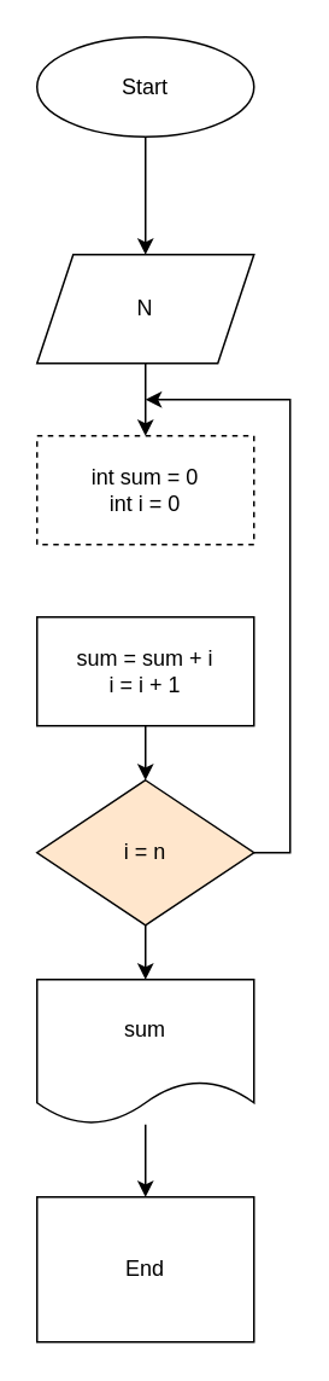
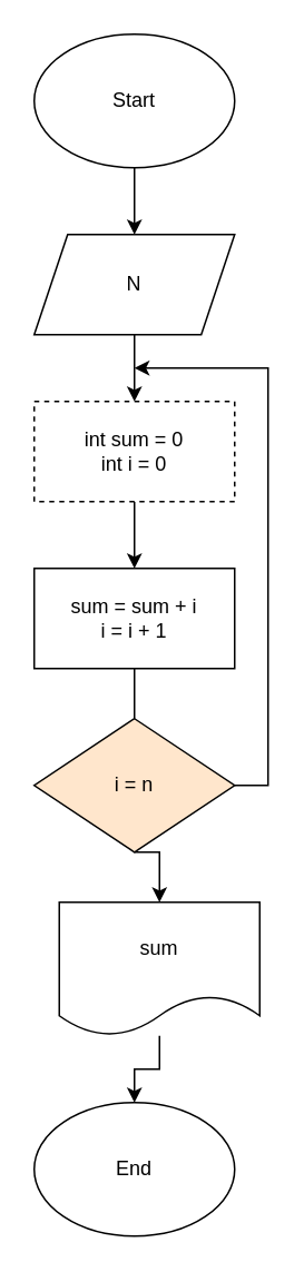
  <mxCell id="0" />
  <mxCell id="1" parent="0" />
  <mxCell id="2" style="edgeStyle=orthogonalEdgeStyle;rounded=0;orthogonalLoop=1;jettySize=auto;html=1;exitX=0.5;exitY=1;exitDx=0;exitDy=0;entryX=0.5;entryY=0;entryDx=0;entryDy=0;" edge="1" parent="1" source="3" target="5"><mxGeometry relative="1" as="geometry" /></mxCell>
- <mxCell id="3" value="Start" style="ellipse;whiteSpace=wrap;html=1;" vertex="1" parent="1"><mxGeometry x="20" y="20" width="120" height="55" as="geometry" /></mxCell>
+ <mxCell id="3" value="Start" style="ellipse;whiteSpace=wrap;html=1;" vertex="1" parent="1"><mxGeometry x="20" y="20" width="120" height="80" as="geometry" /></mxCell>
  <mxCell id="4" style="edgeStyle=orthogonalEdgeStyle;rounded=0;orthogonalLoop=1;jettySize=auto;html=1;exitX=0.5;exitY=1;exitDx=0;exitDy=0;entryX=0.5;entryY=0;entryDx=0;entryDy=0;" edge="1" parent="1" source="5" target="7"><mxGeometry relative="1" as="geometry" /></mxCell>
  <mxCell id="5" value="N" style="shape=parallelogram;perimeter=parallelogramPerimeter;whiteSpace=wrap;html=1;fixedSize=1;" vertex="1" parent="1"><mxGeometry x="20" y="140" width="120" height="60" as="geometry" /></mxCell>
+ <mxCell id="6" style="edgeStyle=orthogonalEdgeStyle;rounded=0;orthogonalLoop=1;jettySize=auto;html=1;exitX=0.5;exitY=1;exitDx=0;exitDy=0;entryX=0.5;entryY=0;entryDx=0;entryDy=0;" edge="1" parent="1" source="7" target="9"><mxGeometry relative="1" as="geometry" /></mxCell>
  <mxCell id="7" value="int sum = 0&lt;div&gt;int i = 0&lt;/div&gt;" style="rounded=0;whiteSpace=wrap;html=1;dashed=1;" vertex="1" parent="1"><mxGeometry x="20" y="240" width="120" height="60" as="geometry" /></mxCell>
- <mxCell id="8" style="edgeStyle=orthogonalEdgeStyle;rounded=0;orthogonalLoop=1;jettySize=auto;html=1;exitX=0.5;exitY=1;exitDx=0;exitDy=0;entryX=0.5;entryY=0;entryDx=0;entryDy=0;" edge="1" parent="1" source="9" target="12"><mxGeometry relative="1" as="geometry" /></mxCell>
+ <mxCell id="8" style="edgeStyle=orthogonalEdgeStyle;rounded=0;orthogonalLoop=1;jettySize=auto;html=1;exitX=0.5;exitY=1;exitDx=0;exitDy=0;entryX=0.5;entryY=0;entryDx=0;entryDy=0;endArrow=none;" edge="1" parent="1" source="9" target="12"><mxGeometry relative="1" as="geometry" /></mxCell>
  <mxCell id="9" value="sum = sum + i&lt;div&gt;i = i + 1&lt;/div&gt;" style="rounded=0;whiteSpace=wrap;html=1;" vertex="1" parent="1"><mxGeometry x="20" y="340" width="120" height="60" as="geometry" /></mxCell>
  <mxCell id="10" style="edgeStyle=orthogonalEdgeStyle;rounded=0;orthogonalLoop=1;jettySize=auto;html=1;exitX=1;exitY=0.5;exitDx=0;exitDy=0;" edge="1" parent="1" source="12"><mxGeometry relative="1" as="geometry"><mxPoint x="80" y="220" as="targetPoint" /><Array as="points"><mxPoint x="160" y="470" /><mxPoint x="160" y="220" /></Array></mxGeometry></mxCell>
  <mxCell id="11" style="edgeStyle=orthogonalEdgeStyle;rounded=0;orthogonalLoop=1;jettySize=auto;html=1;exitX=0.5;exitY=1;exitDx=0;exitDy=0;entryX=0.5;entryY=0;entryDx=0;entryDy=0;" edge="1" parent="1" source="12" target="14"><mxGeometry relative="1" as="geometry" /></mxCell>
  <mxCell id="12" value="i = n" style="rhombus;whiteSpace=wrap;html=1;fillColor=#ffe6cc;" vertex="1" parent="1"><mxGeometry x="20" y="430" width="120" height="80" as="geometry" /></mxCell>
  <mxCell id="13" value="" style="edgeStyle=orthogonalEdgeStyle;rounded=0;orthogonalLoop=1;jettySize=auto;html=1;" edge="1" parent="1" source="14" target="15"><mxGeometry relative="1" as="geometry" /></mxCell>
- <mxCell id="14" value="sum" style="shape=document;whiteSpace=wrap;html=1;boundedLbl=1;" vertex="1" parent="1"><mxGeometry x="20" y="540" width="120" height="80" as="geometry" /></mxCell>
- <mxCell id="15" value="End" style="whiteSpace=wrap;html=1;rounded=0;" vertex="1" parent="1"><mxGeometry x="20" y="660" width="120" height="80" as="geometry" /></mxCell>
+ <mxCell id="14" value="sum" style="shape=document;whiteSpace=wrap;html=1;boundedLbl=1;" vertex="1" parent="1"><mxGeometry x="35" y="540" width="120" height="80" as="geometry" /></mxCell>
+ <mxCell id="15" value="End" style="ellipse;whiteSpace=wrap;html=1;" vertex="1" parent="1"><mxGeometry x="20" y="660" width="120" height="80" as="geometry" /></mxCell>
